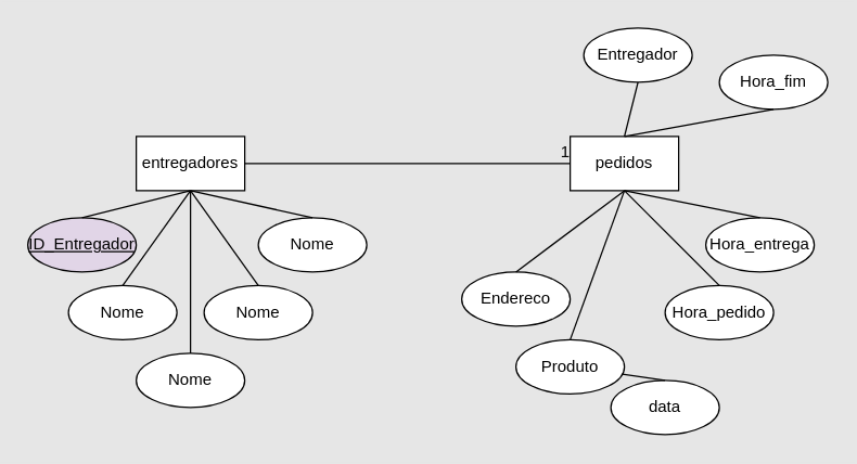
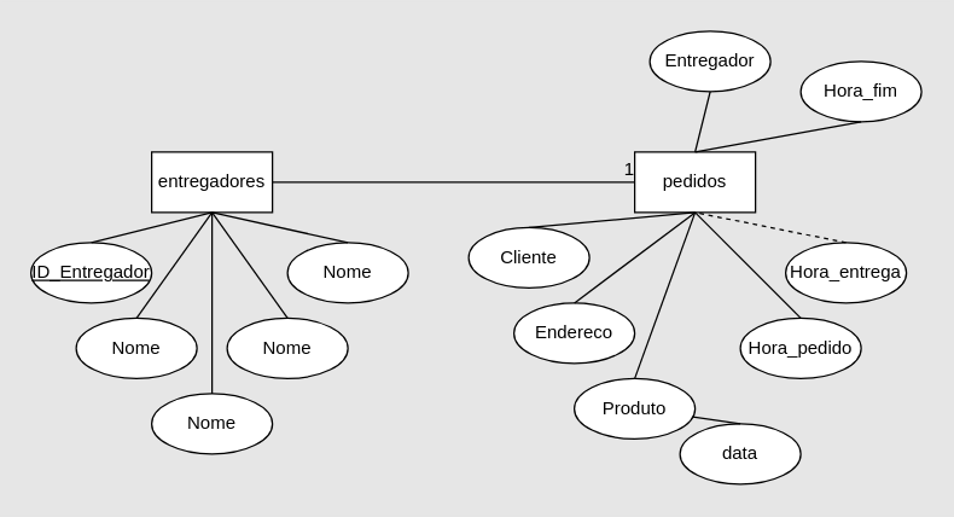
  <mxCell id="0" />
  <mxCell id="1" parent="0" />
  <mxCell id="2" value="entregadores" style="whiteSpace=wrap;html=1;align=center;" vertex="1" parent="1"><mxGeometry x="100" y="100" width="80" height="40" as="geometry" /></mxCell>
  <mxCell id="3" value="pedidos" style="whiteSpace=wrap;html=1;align=center;" vertex="1" parent="1"><mxGeometry x="420" y="100" width="80" height="40" as="geometry" /></mxCell>
- <mxCell id="4" value="ID_Entregador" style="ellipse;whiteSpace=wrap;html=1;align=center;fontStyle=4;fillColor=#e1d5e7;" vertex="1" parent="1"><mxGeometry x="20" y="160" width="80" height="40" as="geometry" /></mxCell>
+ <mxCell id="4" value="ID_Entregador" style="ellipse;whiteSpace=wrap;html=1;align=center;fontStyle=4;" vertex="1" parent="1"><mxGeometry x="20" y="160" width="80" height="40" as="geometry" /></mxCell>
  <mxCell id="5" value="Nome" style="ellipse;whiteSpace=wrap;html=1;align=center;" vertex="1" parent="1"><mxGeometry x="50" y="210" width="80" height="40" as="geometry" /></mxCell>
  <mxCell id="6" value="Nome" style="ellipse;whiteSpace=wrap;html=1;align=center;" vertex="1" parent="1"><mxGeometry x="100" y="260" width="80" height="40" as="geometry" /></mxCell>
  <mxCell id="7" value="Nome" style="ellipse;whiteSpace=wrap;html=1;align=center;" vertex="1" parent="1"><mxGeometry x="150" y="210" width="80" height="40" as="geometry" /></mxCell>
  <mxCell id="8" value="Nome" style="ellipse;whiteSpace=wrap;html=1;align=center;" vertex="1" parent="1"><mxGeometry x="190" y="160" width="80" height="40" as="geometry" /></mxCell>
  <mxCell id="9" value="" style="endArrow=none;html=1;rounded=0;entryX=0.5;entryY=1;entryDx=0;entryDy=0;exitX=0.5;exitY=0;exitDx=0;exitDy=0;" edge="1" parent="1" source="4" target="2"><mxGeometry relative="1" as="geometry"><mxPoint x="0" y="270" as="sourcePoint" /><mxPoint x="160" y="270" as="targetPoint" /></mxGeometry></mxCell>
  <mxCell id="10" value="" style="endArrow=none;html=1;rounded=0;entryX=0.5;entryY=1;entryDx=0;entryDy=0;exitX=0.5;exitY=0;exitDx=0;exitDy=0;" edge="1" parent="1" source="5" target="2"><mxGeometry relative="1" as="geometry"><mxPoint x="10" y="280" as="sourcePoint" /><mxPoint x="150" y="150" as="targetPoint" /></mxGeometry></mxCell>
  <mxCell id="11" value="" style="endArrow=none;html=1;rounded=0;entryX=0.5;entryY=1;entryDx=0;entryDy=0;exitX=0.5;exitY=0;exitDx=0;exitDy=0;" edge="1" parent="1" source="6" target="2"><mxGeometry relative="1" as="geometry"><mxPoint x="20" y="290" as="sourcePoint" /><mxPoint x="160" y="160" as="targetPoint" /></mxGeometry></mxCell>
  <mxCell id="12" value="" style="endArrow=none;html=1;rounded=0;entryX=0.5;entryY=1;entryDx=0;entryDy=0;exitX=0.5;exitY=0;exitDx=0;exitDy=0;" edge="1" parent="1" source="7" target="2"><mxGeometry relative="1" as="geometry"><mxPoint x="30" y="300" as="sourcePoint" /><mxPoint x="170" y="170" as="targetPoint" /></mxGeometry></mxCell>
  <mxCell id="13" value="" style="endArrow=none;html=1;rounded=0;entryX=0.5;entryY=1;entryDx=0;entryDy=0;exitX=0.5;exitY=0;exitDx=0;exitDy=0;" edge="1" parent="1" source="8" target="2"><mxGeometry relative="1" as="geometry"><mxPoint x="40" y="310" as="sourcePoint" /><mxPoint x="180" y="180" as="targetPoint" /></mxGeometry></mxCell>
  <mxCell id="14" value="" style="endArrow=none;html=1;rounded=0;exitX=1;exitY=0.5;exitDx=0;exitDy=0;entryX=0;entryY=0.5;entryDx=0;entryDy=0;" edge="1" parent="1" source="2" target="3"><mxGeometry relative="1" as="geometry"><mxPoint x="140" y="270" as="sourcePoint" /><mxPoint x="300" y="270" as="targetPoint" /></mxGeometry></mxCell>
  <mxCell id="15" value="1" style="resizable=0;html=1;align=right;verticalAlign=bottom;" connectable="0" vertex="1" parent="14"><mxGeometry x="1" relative="1" as="geometry" /></mxCell>
+ <mxCell id="16" value="Cliente" style="ellipse;whiteSpace=wrap;html=1;align=center;" vertex="1" parent="1"><mxGeometry x="310" y="150" width="80" height="40" as="geometry" /></mxCell>
  <mxCell id="17" value="Endereco" style="ellipse;whiteSpace=wrap;html=1;align=center;" vertex="1" parent="1"><mxGeometry x="340" y="200" width="80" height="40" as="geometry" /></mxCell>
  <mxCell id="18" value="Produto" style="ellipse;whiteSpace=wrap;html=1;align=center;" vertex="1" parent="1"><mxGeometry x="380" y="250" width="80" height="40" as="geometry" /></mxCell>
  <mxCell id="19" value="data" style="ellipse;whiteSpace=wrap;html=1;align=center;" vertex="1" parent="1"><mxGeometry x="450" y="280" width="80" height="40" as="geometry" /></mxCell>
  <mxCell id="20" value="Hora_pedido" style="ellipse;whiteSpace=wrap;html=1;align=center;" vertex="1" parent="1"><mxGeometry x="490" y="210" width="80" height="40" as="geometry" /></mxCell>
  <mxCell id="21" value="Hora_entrega" style="ellipse;whiteSpace=wrap;html=1;align=center;" vertex="1" parent="1"><mxGeometry x="520" y="160" width="80" height="40" as="geometry" /></mxCell>
  <mxCell id="22" value="Hora_fim" style="ellipse;whiteSpace=wrap;html=1;align=center;" vertex="1" parent="1"><mxGeometry x="530" y="40" width="80" height="40" as="geometry" /></mxCell>
  <mxCell id="23" value="Entregador" style="ellipse;whiteSpace=wrap;html=1;align=center;" vertex="1" parent="1"><mxGeometry x="430" y="20" width="80" height="40" as="geometry" /></mxCell>
  <mxCell id="24" value="" style="endArrow=none;html=1;rounded=0;entryX=0.5;entryY=1;entryDx=0;entryDy=0;exitX=0.5;exitY=0;exitDx=0;exitDy=0;" edge="1" parent="1" source="18" target="3"><mxGeometry relative="1" as="geometry"><mxPoint x="400" y="270" as="sourcePoint" /><mxPoint x="560" y="270" as="targetPoint" /></mxGeometry></mxCell>
  <mxCell id="25" value="" style="endArrow=none;html=1;rounded=0;entryX=0.5;entryY=1;entryDx=0;entryDy=0;exitX=0.5;exitY=0;exitDx=0;exitDy=0;" edge="1" parent="1" source="17" target="3"><mxGeometry relative="1" as="geometry"><mxPoint x="410" y="280" as="sourcePoint" /><mxPoint x="470" y="150" as="targetPoint" /></mxGeometry></mxCell>
+ <mxCell id="26" value="" style="endArrow=none;html=1;rounded=0;entryX=0.5;entryY=1;entryDx=0;entryDy=0;exitX=0.5;exitY=0;exitDx=0;exitDy=0;" edge="1" parent="1" source="16" target="3"><mxGeometry relative="1" as="geometry"><mxPoint x="420" y="290" as="sourcePoint" /><mxPoint x="480" y="160" as="targetPoint" /></mxGeometry></mxCell>
  <mxCell id="27" value="" style="endArrow=none;html=1;rounded=0;exitX=0.5;exitY=0;exitDx=0;exitDy=0;" edge="1" parent="1" source="19" target="18"><mxGeometry relative="1" as="geometry"><mxPoint x="430" y="300" as="sourcePoint" /><mxPoint x="490" y="170" as="targetPoint" /></mxGeometry></mxCell>
  <mxCell id="28" value="" style="endArrow=none;html=1;rounded=0;entryX=0.5;entryY=1;entryDx=0;entryDy=0;exitX=0.5;exitY=0;exitDx=0;exitDy=0;" edge="1" parent="1" source="20" target="3"><mxGeometry relative="1" as="geometry"><mxPoint x="440" y="310" as="sourcePoint" /><mxPoint x="500" y="180" as="targetPoint" /></mxGeometry></mxCell>
- <mxCell id="29" value="" style="endArrow=none;html=1;rounded=0;entryX=0.5;entryY=1;entryDx=0;entryDy=0;exitX=0.5;exitY=0;exitDx=0;exitDy=0;" edge="1" parent="1" source="21" target="3"><mxGeometry relative="1" as="geometry"><mxPoint x="450" y="320" as="sourcePoint" /><mxPoint x="510" y="190" as="targetPoint" /></mxGeometry></mxCell>
+ <mxCell id="29" value="" style="endArrow=none;html=1;rounded=0;entryX=0.5;entryY=1;entryDx=0;entryDy=0;exitX=0.5;exitY=0;exitDx=0;exitDy=0;dashed=1;" edge="1" parent="1" source="21" target="3"><mxGeometry relative="1" as="geometry"><mxPoint x="450" y="320" as="sourcePoint" /><mxPoint x="510" y="190" as="targetPoint" /></mxGeometry></mxCell>
  <mxCell id="30" value="" style="endArrow=none;html=1;rounded=0;entryX=0.5;entryY=0;entryDx=0;entryDy=0;exitX=0.5;exitY=1;exitDx=0;exitDy=0;" edge="1" parent="1" source="23" target="3"><mxGeometry relative="1" as="geometry"><mxPoint x="470" y="340" as="sourcePoint" /><mxPoint x="530" y="210" as="targetPoint" /></mxGeometry></mxCell>
  <mxCell id="31" value="" style="endArrow=none;html=1;rounded=0;entryX=0.5;entryY=0;entryDx=0;entryDy=0;exitX=0.5;exitY=1;exitDx=0;exitDy=0;" edge="1" parent="1" source="22" target="3"><mxGeometry relative="1" as="geometry"><mxPoint x="480" y="350" as="sourcePoint" /><mxPoint x="540" y="220" as="targetPoint" /></mxGeometry></mxCell>
